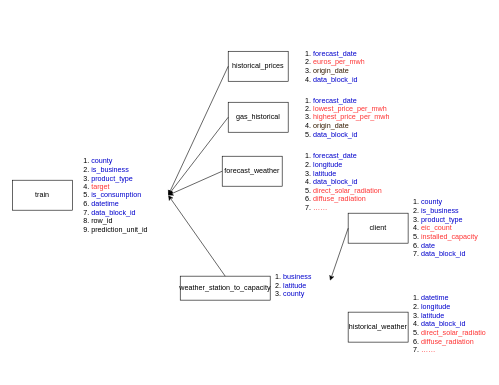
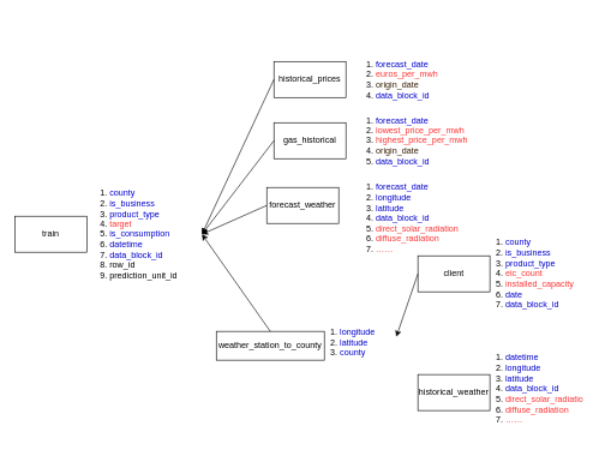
  <mxCell id="0" />
  <mxCell id="1" parent="0" />
  <mxCell id="2" value="train" style="rounded=0;whiteSpace=wrap;html=1;" parent="1" vertex="1"><mxGeometry x="20" y="300" width="100" height="50" as="geometry" /></mxCell>
  <mxCell id="3" value="&lt;ol&gt;&lt;li&gt;&lt;font color=&quot;#0000cc&quot;&gt;county&lt;/font&gt;&lt;/li&gt;&lt;li&gt;&lt;font color=&quot;#0000cc&quot;&gt;is_business&lt;br&gt;&lt;/font&gt;&lt;/li&gt;&lt;li&gt;&lt;font color=&quot;#0000cc&quot;&gt;product_type&lt;/font&gt;&lt;br&gt;&lt;/li&gt;&lt;li&gt;&lt;font color=&quot;#ff3333&quot;&gt;target&lt;/font&gt;&lt;br&gt;&lt;/li&gt;&lt;li&gt;&lt;font color=&quot;#0000cc&quot;&gt;is_consumption&lt;br&gt;&lt;/font&gt;&lt;/li&gt;&lt;li&gt;&lt;font color=&quot;#0000cc&quot;&gt;datetime&lt;br&gt;&lt;/font&gt;&lt;/li&gt;&lt;li&gt;&lt;font color=&quot;#0000cc&quot;&gt;data_block_id&lt;/font&gt;&lt;br&gt;&lt;/li&gt;&lt;li&gt;row_id&lt;br&gt;&lt;/li&gt;&lt;li&gt;prediction_unit_id&lt;br&gt;&lt;/li&gt;&lt;/ol&gt;" style="text;strokeColor=none;fillColor=none;html=1;whiteSpace=wrap;verticalAlign=middle;overflow=hidden;" parent="1" vertex="1"><mxGeometry x="110" y="235" width="170" height="180" as="geometry" /></mxCell>
  <mxCell id="4" value="client" style="rounded=0;whiteSpace=wrap;html=1;" parent="1" vertex="1"><mxGeometry x="580" y="355" width="100" height="50" as="geometry" /></mxCell>
  <mxCell id="5" value="&lt;ol&gt;&lt;li&gt;&lt;font color=&quot;#0000cc&quot;&gt;county&lt;/font&gt;&lt;/li&gt;&lt;li&gt;&lt;font color=&quot;#0000cc&quot;&gt;is_business&lt;br&gt;&lt;/font&gt;&lt;/li&gt;&lt;li&gt;&lt;font color=&quot;#0000cc&quot;&gt;product_type&lt;/font&gt;&lt;/li&gt;&lt;li&gt;&lt;font color=&quot;#ff3333&quot;&gt;eic_count&lt;br&gt;&lt;/font&gt;&lt;/li&gt;&lt;li&gt;&lt;font color=&quot;#ff3333&quot;&gt;installed_capacity&lt;/font&gt;&lt;br&gt;&lt;/li&gt;&lt;li&gt;&lt;font color=&quot;#0000cc&quot;&gt;date&lt;br&gt;&lt;/font&gt;&lt;/li&gt;&lt;li&gt;&lt;font color=&quot;#0000cc&quot;&gt;data_block_id&lt;/font&gt;&lt;br&gt;&lt;/li&gt;&lt;/ol&gt;" style="text;strokeColor=none;fillColor=none;html=1;whiteSpace=wrap;verticalAlign=middle;overflow=hidden;" parent="1" vertex="1"><mxGeometry x="660" y="300" width="150" height="160" as="geometry" /></mxCell>
  <mxCell id="6" value="historical_prices" style="rounded=0;whiteSpace=wrap;html=1;" parent="1" vertex="1"><mxGeometry x="380" y="85" width="100" height="50" as="geometry" /></mxCell>
  <mxCell id="7" value="&lt;ol&gt;&lt;li&gt;&lt;font color=&quot;#0000cc&quot;&gt;forecast_date&lt;/font&gt;&lt;br&gt;&lt;/li&gt;&lt;li&gt;&lt;font color=&quot;#ff3333&quot;&gt;euros_per_mwh&lt;/font&gt;&lt;br&gt;&lt;/li&gt;&lt;li&gt;&lt;font color=&quot;#331a00&quot;&gt;origin_date&lt;/font&gt;&lt;br&gt;&lt;/li&gt;&lt;li&gt;&lt;font color=&quot;#0000cc&quot;&gt;data_block_id&lt;/font&gt;&lt;/li&gt;&lt;/ol&gt;" style="text;strokeColor=none;fillColor=none;html=1;whiteSpace=wrap;verticalAlign=middle;overflow=hidden;" parent="1" vertex="1"><mxGeometry x="480" y="20" width="170" height="180" as="geometry" /></mxCell>
  <mxCell id="8" value="gas_historical" style="rounded=0;whiteSpace=wrap;html=1;" parent="1" vertex="1"><mxGeometry x="380" y="170" width="100" height="50" as="geometry" /></mxCell>
  <mxCell id="9" value="&lt;ol&gt;&lt;li&gt;&lt;font color=&quot;#0000cc&quot;&gt;forecast_date&lt;/font&gt;&lt;br&gt;&lt;/li&gt;&lt;li&gt;&lt;font color=&quot;#ff3333&quot;&gt;lowest_price_per_mwh&lt;/font&gt;&lt;br&gt;&lt;/li&gt;&lt;li&gt;&lt;font color=&quot;#ff3333&quot;&gt;highest_price_per_mwh&lt;br&gt;&lt;/font&gt;&lt;/li&gt;&lt;li&gt;&lt;font color=&quot;#331a00&quot;&gt;origin_date&lt;/font&gt;&lt;br&gt;&lt;/li&gt;&lt;li&gt;&lt;font color=&quot;#0000cc&quot;&gt;data_block_id&lt;/font&gt;&lt;/li&gt;&lt;/ol&gt;" style="text;strokeColor=none;fillColor=none;html=1;whiteSpace=wrap;verticalAlign=middle;overflow=hidden;" parent="1" vertex="1"><mxGeometry x="480" y="105" width="170" height="180" as="geometry" /></mxCell>
  <mxCell id="10" value="historical_weather" style="rounded=0;whiteSpace=wrap;html=1;" parent="1" vertex="1"><mxGeometry x="580" y="520" width="100" height="50" as="geometry" /></mxCell>
  <mxCell id="11" value="&lt;ol&gt;&lt;li&gt;&lt;font color=&quot;#0000cc&quot;&gt;datetime&lt;br&gt;&lt;/font&gt;&lt;/li&gt;&lt;li&gt;&lt;font color=&quot;#0000cc&quot;&gt;longitude&lt;br&gt;&lt;/font&gt;&lt;/li&gt;&lt;li&gt;&lt;font color=&quot;#0000cc&quot;&gt;latitude&lt;br&gt;&lt;/font&gt;&lt;/li&gt;&lt;li&gt;&lt;font color=&quot;#0000cc&quot;&gt;data_block_id&lt;/font&gt;&lt;br&gt;&lt;/li&gt;&lt;li&gt;&lt;font color=&quot;#ff3333&quot;&gt;direct_solar_radiation&lt;/font&gt;&lt;br&gt;&lt;/li&gt;&lt;li&gt;&lt;font color=&quot;#ff3333&quot;&gt;diffuse_radiation&lt;/font&gt;&lt;/li&gt;&lt;li&gt;&lt;font color=&quot;#ff3333&quot;&gt;……&lt;/font&gt;&lt;/li&gt;&lt;/ol&gt;" style="text;strokeColor=none;fillColor=none;html=1;whiteSpace=wrap;verticalAlign=middle;overflow=hidden;" parent="1" vertex="1"><mxGeometry x="660" y="460" width="150" height="160" as="geometry" /></mxCell>
  <mxCell id="12" value="forecast_weather" style="rounded=0;whiteSpace=wrap;html=1;" parent="1" vertex="1"><mxGeometry x="370" y="260" width="100" height="50" as="geometry" /></mxCell>
  <mxCell id="13" value="&lt;ol&gt;&lt;li&gt;&lt;font color=&quot;#0000cc&quot;&gt;forecast_date&lt;/font&gt;&lt;br&gt;&lt;/li&gt;&lt;li style=&quot;border-color: var(--border-color);&quot;&gt;&lt;font style=&quot;border-color: var(--border-color);&quot; color=&quot;#0000cc&quot;&gt;longitude&lt;br style=&quot;border-color: var(--border-color);&quot;&gt;&lt;/font&gt;&lt;/li&gt;&lt;li style=&quot;border-color: var(--border-color);&quot;&gt;&lt;font style=&quot;border-color: var(--border-color);&quot; color=&quot;#0000cc&quot;&gt;latitude&lt;/font&gt;&lt;/li&gt;&lt;li&gt;&lt;font color=&quot;#0000cc&quot;&gt;data_block_id&lt;/font&gt;&lt;/li&gt;&lt;li style=&quot;border-color: var(--border-color);&quot;&gt;&lt;font style=&quot;border-color: var(--border-color);&quot; color=&quot;#ff3333&quot;&gt;direct_solar_radiation&lt;/font&gt;&lt;br style=&quot;border-color: var(--border-color);&quot;&gt;&lt;/li&gt;&lt;li style=&quot;border-color: var(--border-color);&quot;&gt;&lt;font style=&quot;border-color: var(--border-color);&quot; color=&quot;#ff3333&quot;&gt;diffuse_radiation&lt;/font&gt;&lt;/li&gt;&lt;li style=&quot;border-color: var(--border-color);&quot;&gt;&lt;font style=&quot;border-color: var(--border-color);&quot; color=&quot;#ff3333&quot;&gt;……&lt;/font&gt;&lt;/li&gt;&lt;/ol&gt;" style="text;strokeColor=none;fillColor=none;html=1;whiteSpace=wrap;verticalAlign=middle;overflow=hidden;" parent="1" vertex="1"><mxGeometry x="480" y="212.5" width="170" height="180" as="geometry" /></mxCell>
- <mxCell id="14" value="weather_station_to_capacity" style="rounded=0;whiteSpace=wrap;html=1;" parent="1" vertex="1"><mxGeometry x="300" y="460" width="150" height="40" as="geometry" /></mxCell>
- <mxCell id="15" value="&lt;div&gt;&lt;font color=&quot;#0000cc&quot;&gt;&lt;br&gt;&lt;/font&gt;&lt;/div&gt;&lt;ol&gt;&lt;li style=&quot;border-color: var(--border-color);&quot;&gt;&lt;font style=&quot;border-color: var(--border-color);&quot; color=&quot;#0000cc&quot;&gt;business&lt;br style=&quot;border-color: var(--border-color);&quot;&gt;&lt;/font&gt;&lt;/li&gt;&lt;li style=&quot;border-color: var(--border-color);&quot;&gt;&lt;font style=&quot;border-color: var(--border-color);&quot; color=&quot;#0000cc&quot;&gt;latitude&lt;/font&gt;&lt;/li&gt;&lt;li&gt;&lt;font color=&quot;#0000cc&quot;&gt;county&lt;/font&gt;&lt;/li&gt;&lt;/ol&gt;" style="text;strokeColor=none;fillColor=none;html=1;whiteSpace=wrap;verticalAlign=middle;overflow=hidden;" parent="1" vertex="1"><mxGeometry x="430" y="405" width="120" height="125" as="geometry" /></mxCell>
+ <mxCell id="14" value="weather_station_to_county" style="rounded=0;whiteSpace=wrap;html=1;" parent="1" vertex="1"><mxGeometry x="300" y="460" width="150" height="40" as="geometry" /></mxCell>
+ <mxCell id="15" value="&lt;div&gt;&lt;font color=&quot;#0000cc&quot;&gt;&lt;br&gt;&lt;/font&gt;&lt;/div&gt;&lt;ol&gt;&lt;li style=&quot;border-color: var(--border-color);&quot;&gt;&lt;font style=&quot;border-color: var(--border-color);&quot; color=&quot;#0000cc&quot;&gt;longitude&lt;br style=&quot;border-color: var(--border-color);&quot;&gt;&lt;/font&gt;&lt;/li&gt;&lt;li style=&quot;border-color: var(--border-color);&quot;&gt;&lt;font style=&quot;border-color: var(--border-color);&quot; color=&quot;#0000cc&quot;&gt;latitude&lt;/font&gt;&lt;/li&gt;&lt;li&gt;&lt;font color=&quot;#0000cc&quot;&gt;county&lt;/font&gt;&lt;/li&gt;&lt;/ol&gt;" style="text;strokeColor=none;fillColor=none;html=1;whiteSpace=wrap;verticalAlign=middle;overflow=hidden;" parent="1" vertex="1"><mxGeometry x="430" y="405" width="120" height="125" as="geometry" /></mxCell>
  <mxCell id="16" value="" style="endArrow=classic;html=1;rounded=0;exitX=0;exitY=0.5;exitDx=0;exitDy=0;entryX=1;entryY=0.5;entryDx=0;entryDy=0;" edge="1" parent="1" source="6" target="3"><mxGeometry width="50" height="50" relative="1" as="geometry"><mxPoint x="260" y="190" as="sourcePoint" /><mxPoint x="310" y="140" as="targetPoint" /></mxGeometry></mxCell>
  <mxCell id="17" value="" style="endArrow=classic;html=1;rounded=0;exitX=0;exitY=0.5;exitDx=0;exitDy=0;entryX=1;entryY=0.5;entryDx=0;entryDy=0;" edge="1" parent="1" source="8" target="3"><mxGeometry width="50" height="50" relative="1" as="geometry"><mxPoint x="180" y="200" as="sourcePoint" /><mxPoint x="230" y="150" as="targetPoint" /></mxGeometry></mxCell>
  <mxCell id="18" value="" style="endArrow=classic;html=1;rounded=0;exitX=0;exitY=0.5;exitDx=0;exitDy=0;entryX=1;entryY=0.5;entryDx=0;entryDy=0;" edge="1" parent="1" source="12" target="3"><mxGeometry width="50" height="50" relative="1" as="geometry"><mxPoint x="180" y="210" as="sourcePoint" /><mxPoint x="320" y="350" as="targetPoint" /></mxGeometry></mxCell>
  <mxCell id="19" value="" style="endArrow=classic;html=1;rounded=0;exitX=0;exitY=0.5;exitDx=0;exitDy=0;entryX=1;entryY=0.5;entryDx=0;entryDy=0;" edge="1" parent="1" source="4" target="15"><mxGeometry width="50" height="50" relative="1" as="geometry"><mxPoint x="560" y="400" as="sourcePoint" /><mxPoint x="610" y="350" as="targetPoint" /></mxGeometry></mxCell>
  <mxCell id="20" value="" style="endArrow=classic;html=1;rounded=0;exitX=0.5;exitY=0;exitDx=0;exitDy=0;entryX=1;entryY=0.5;entryDx=0;entryDy=0;" edge="1" parent="1" source="14" target="3"><mxGeometry width="50" height="50" relative="1" as="geometry"><mxPoint x="-80" y="460" as="sourcePoint" /><mxPoint x="280" y="320" as="targetPoint" /></mxGeometry></mxCell>
